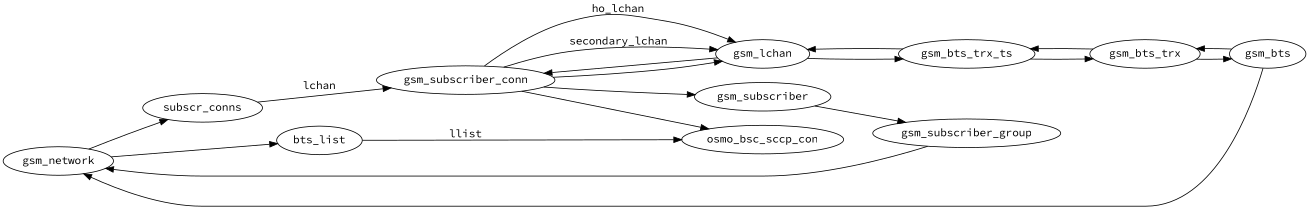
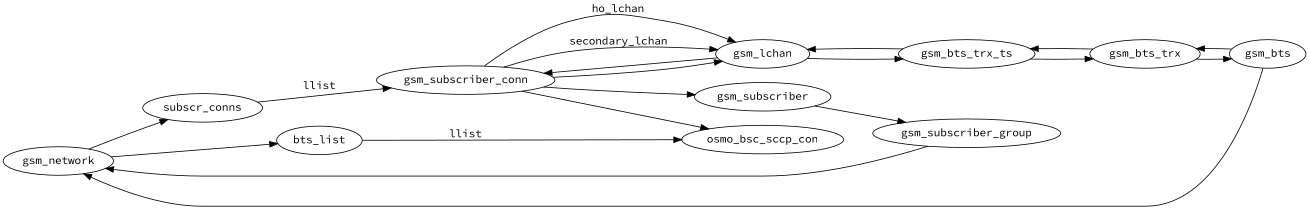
  digraph {
    fontname="Source Code Pro"
    rankdir=LR
    node [fontname="Source Code Pro"]
    edge [fontname="Source Code Pro"]
    n1 [label=gsm_network]
    n2 [label=subscr_conns]
    n3 [label=bts_list]
    n4 [label=gsm_subscriber_conn]
    n5 [label=osmo_bsc_sccp_con]
    n6 [label=gsm_lchan]
    n7 [label=gsm_subscriber]
    n8 [label=gsm_bts]
    n9 [label=gsm_bts_trx]
    n10 [label=gsm_bts_trx_ts]
    n11 [label=gsm_subscriber_group]
    n1 -> n2
    n1 -> n3
-   n2 -> n4 [label=lchan]
+   n2 -> n4 [label=llist]
    n3 -> n5 [label=llist]
    n4 -> n5
    n4 -> n6
    n4 -> n6 [label=ho_lchan]
    n4 -> n6 [label=secondary_lchan]
    n4 -> n7
    n6 -> n4
    n6 -> n10
    n7 -> n11
    n8 -> n1
    n8 -> n9
    n9 -> n8
    n9 -> n10
    n10 -> n6
    n10 -> n9
    n11 -> n1
  }
